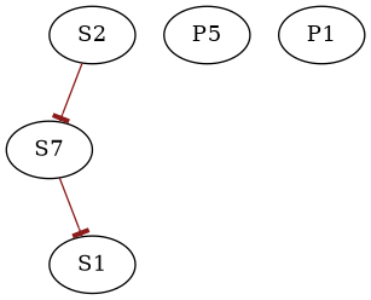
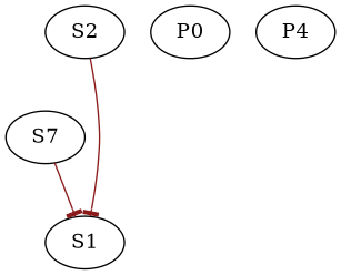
  digraph {
    node [color=black shape=ellipse]
    edge [arrowhead=tee color=firebrick4]
    n1 [label=S7]
    n2 [label=S1]
    n3 [label=S2]
-   n4 [label=P5]
-   n5 [label=P1]
+   n4 [label=P0]
+   n5 [label=P4]
    n1 -> n2
-   n3 -> n1
+   n3 -> n2
  }
